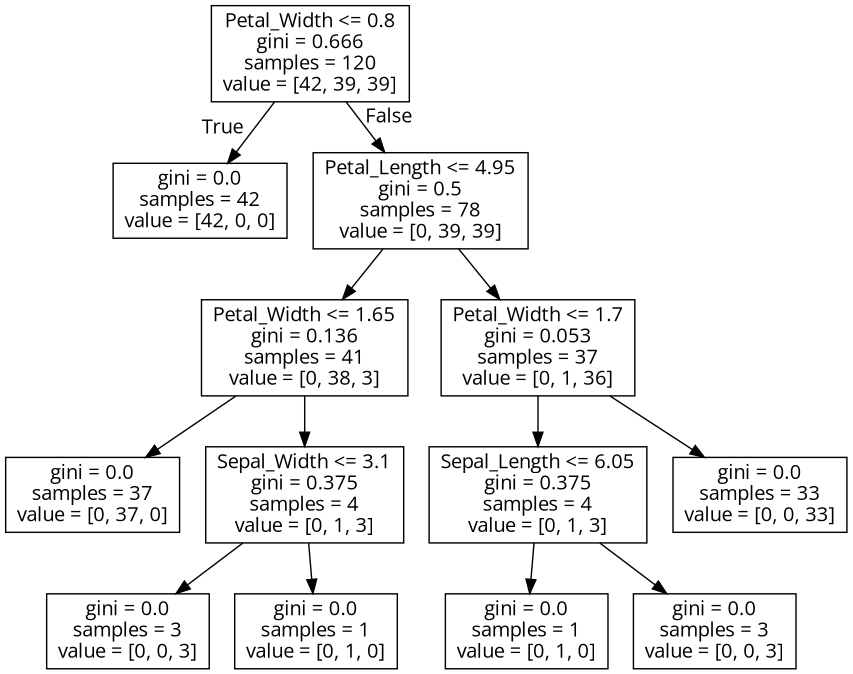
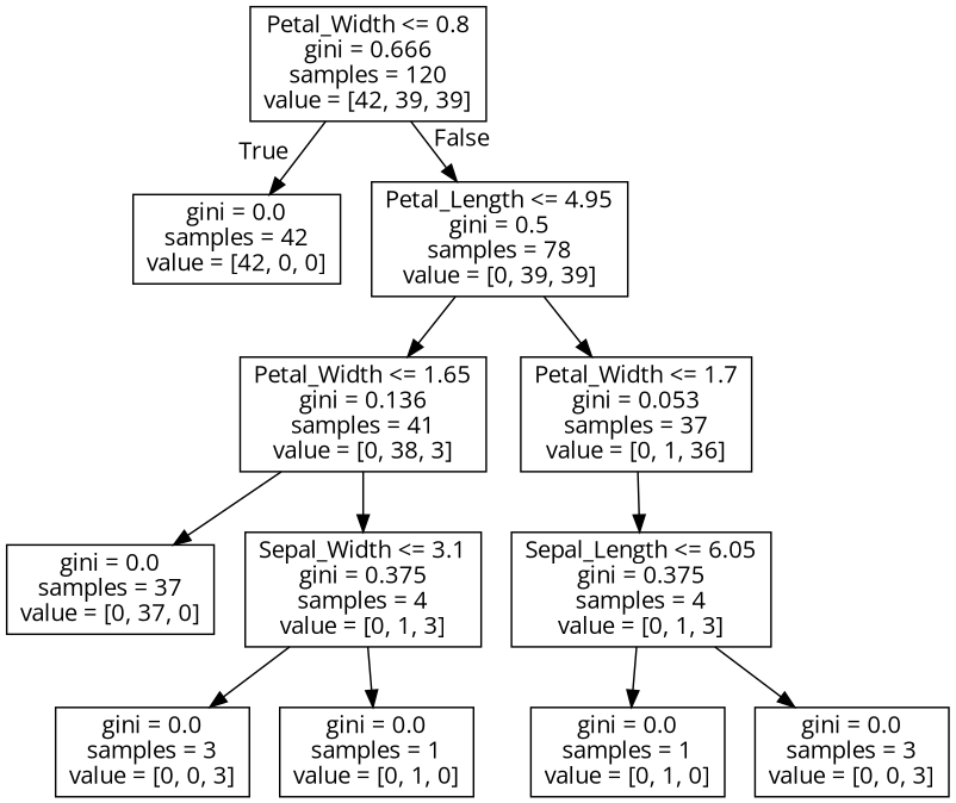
  digraph {
    fontname="Open Sans"
    node [shape=box fontname="Open Sans"]
    edge [fontname="Open Sans"]
    n1 [label="Petal_Width <= 0.8\ngini = 0.666\nsamples = 120\nvalue = [42, 39, 39]"]
    n2 [label="gini = 0.0\nsamples = 42\nvalue = [42, 0, 0]"]
    n3 [label="Petal_Length <= 4.95\ngini = 0.5\nsamples = 78\nvalue = [0, 39, 39]"]
    n4 [label="Petal_Width <= 1.65\ngini = 0.136\nsamples = 41\nvalue = [0, 38, 3]"]
    n5 [label="Petal_Width <= 1.7\ngini = 0.053\nsamples = 37\nvalue = [0, 1, 36]"]
    n6 [label="gini = 0.0\nsamples = 37\nvalue = [0, 37, 0]"]
    n7 [label="Sepal_Width <= 3.1\ngini = 0.375\nsamples = 4\nvalue = [0, 1, 3]"]
    n8 [label="gini = 0.0\nsamples = 3\nvalue = [0, 0, 3]"]
    n9 [label="gini = 0.0\nsamples = 1\nvalue = [0, 1, 0]"]
    n10 [label="Sepal_Length <= 6.05\ngini = 0.375\nsamples = 4\nvalue = [0, 1, 3]"]
-   n11 [label="gini = 0.0\nsamples = 33\nvalue = [0, 0, 33]"]
    n12 [label="gini = 0.0\nsamples = 1\nvalue = [0, 1, 0]"]
    n13 [label="gini = 0.0\nsamples = 3\nvalue = [0, 0, 3]"]
    n1 -> n2 [headlabel=True labelangle=45 labeldistance=2.5]
    n1 -> n3 [headlabel=False labelangle=-45 labeldistance=2.5]
    n3 -> n4
    n3 -> n5
    n4 -> n6
    n4 -> n7
    n5 -> n10
-   n5 -> n11
    n7 -> n8
    n7 -> n9
    n10 -> n12
    n10 -> n13
  }
